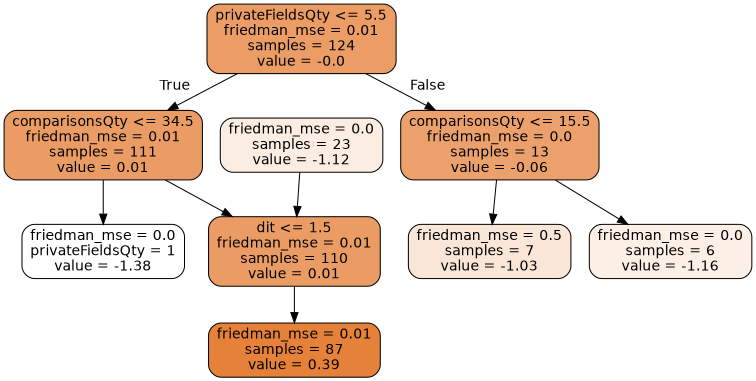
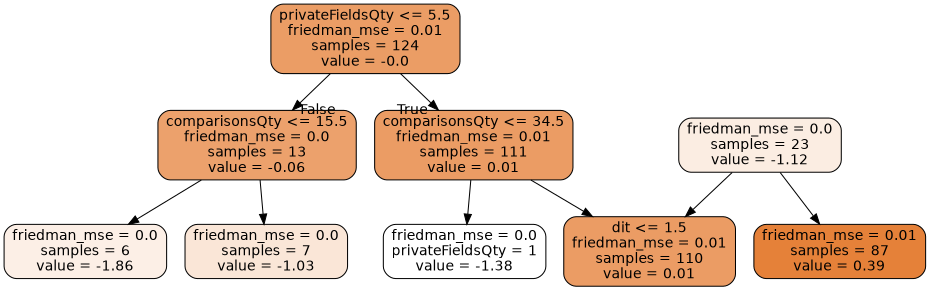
  digraph {
    node [color=black fillcolor="#eb9c64" fontname=helvetica shape=box style="filled, rounded"]
    edge [fontname=helvetica]
    n1 [fillcolor="#eb9d65" label="privateFieldsQty <= 5.5\nfriedman_mse = 0.01\nsamples = 124\nvalue = -0.0"]
    n2 [label="comparisonsQty <= 34.5\nfriedman_mse = 0.01\nsamples = 111\nvalue = 0.01"]
    n3 [fillcolor="#eca16c" label="comparisonsQty <= 15.5\nfriedman_mse = 0.0\nsamples = 13\nvalue = -0.06"]
    n4 [label="dit <= 1.5\nfriedman_mse = 0.01\nsamples = 110\nvalue = 0.01"]
    n5 [fillcolor="#ffffff" label="friedman_mse = 0.0\nprivateFieldsQty = 1\nvalue = -1.38"]
-   n6 [fillcolor="#fae6d7" label="friedman_mse = 0.5\nsamples = 7\nvalue = -1.03"]
-   n7 [fillcolor="#fcefe6" label="friedman_mse = 0.0\nsamples = 6\nvalue = -1.16"]
+   n6 [fillcolor="#fae6d7" label="friedman_mse = 0.0\nsamples = 7\nvalue = -1.03"]
+   n7 [fillcolor="#fcefe6" label="friedman_mse = 0.0\nsamples = 6\nvalue = -1.86"]
    n8 [fillcolor="#e58139" label="friedman_mse = 0.01\nsamples = 87\nvalue = 0.39"]
    n9 [fillcolor="#fbede2" label="friedman_mse = 0.0\nsamples = 23\nvalue = -1.12"]
    n1 -> n2 [headlabel=True labelangle=45 labeldistance=2.5]
    n1 -> n3 [headlabel=False labelangle=-45 labeldistance=2.5]
    n2 -> n4
    n2 -> n5
    n3 -> n6
    n3 -> n7
-   n4 -> n8
+   n9 -> n8
    n9 -> n4
  }
